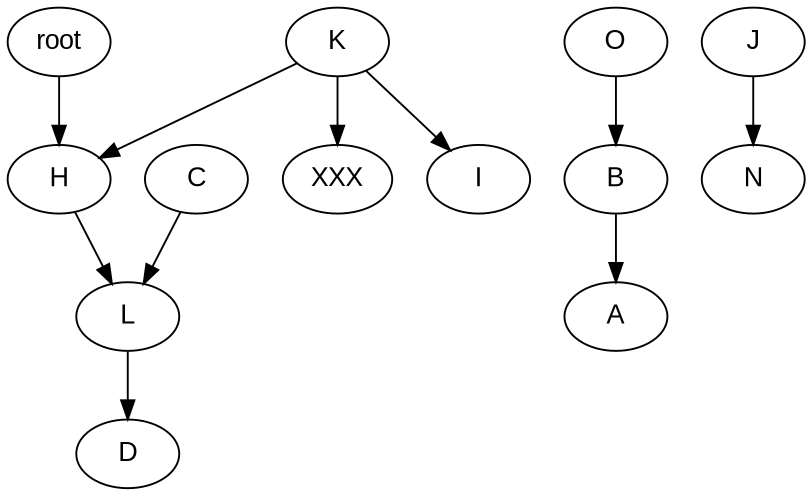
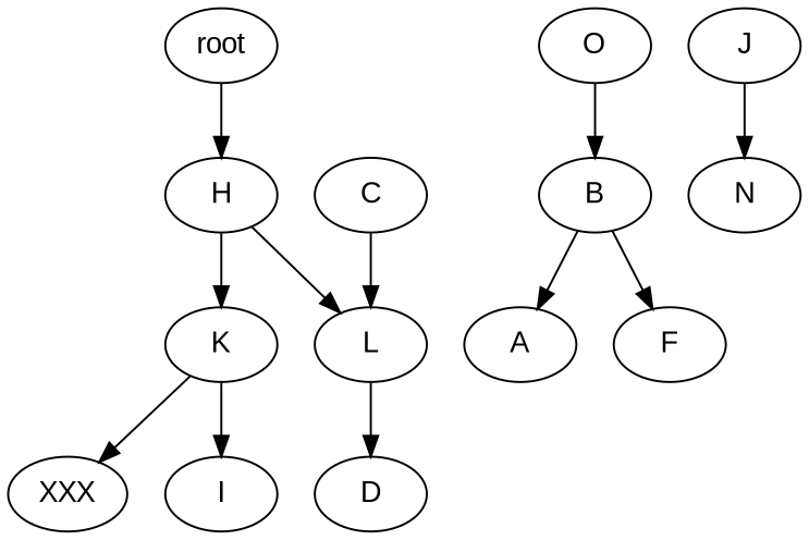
  digraph {
    fontname="Liberation Sans"
    node [fontname="Liberation Sans"]
    edge [fontname="Liberation Sans"]
    n1 [label=root]
    n2 [label=H]
    n3 [label=O]
    n4 [label=B]
    n5 [label=K]
    n6 [label=L]
    n7 [label=A]
+   n8 [label=F]
    n9 [label=J]
    n10 [label=N]
    n11 [label=XXX]
    n12 [label=I]
    n13 [label=D]
    n14 [label=C]
    n1 -> n2
-   n5 -> n2
+   n2 -> n5
    n2 -> n6
    n3 -> n4
    n4 -> n7
+   n4 -> n8
    n5 -> n11
    n5 -> n12
    n6 -> n13
    n9 -> n10
    n14 -> n6
  }
